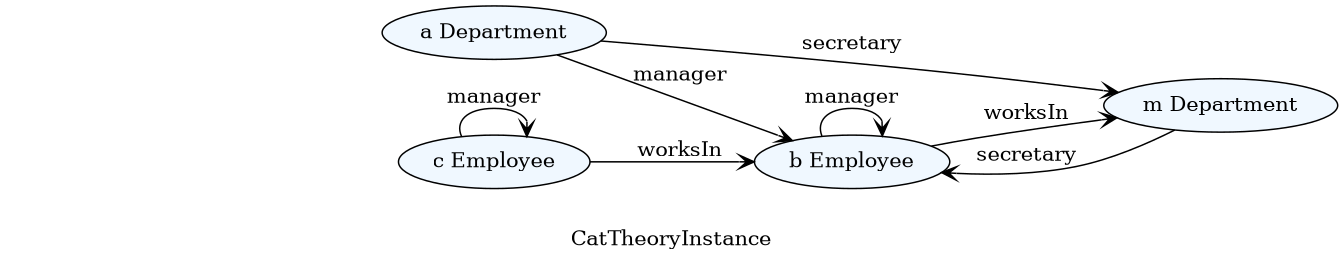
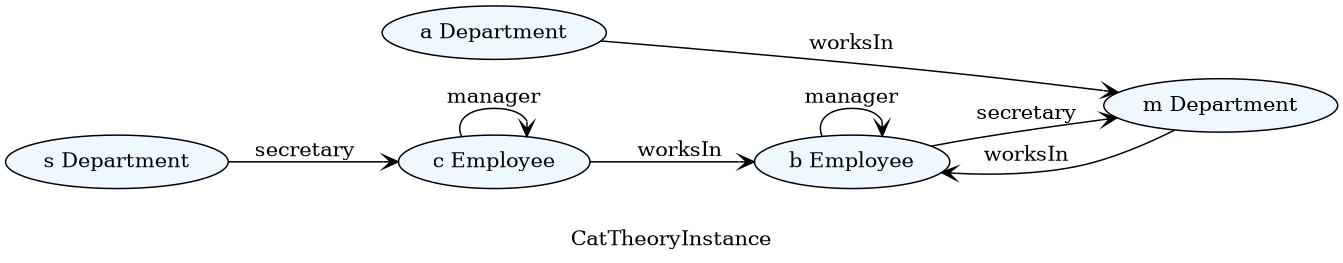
  digraph {
    label=CatTheoryInstance
    rankdir=LR
    node [fillcolor="#f0f8ff" shape=ellipse style=filled]
    edge [arrowhead=vee]
    n1 [label="a Department"]
    n2 [label="b Employee"]
    n3 [label="m Department"]
    n4 [label="c Employee"]
-   n1 -> n2 [label=manager]
-   n1 -> n3 [label=secretary]
+   n5 [label="s Department"]
+   n1 -> n3 [label=worksIn]
    n2 -> n2 [label=manager]
-   n2 -> n3 [label=worksIn]
-   n3 -> n2 [label=secretary]
+   n2 -> n3 [label=secretary]
+   n3 -> n2 [label=worksIn]
    n4 -> n2 [label=worksIn]
    n4 -> n4 [label=manager]
+   n5 -> n4 [label=secretary]
  }
